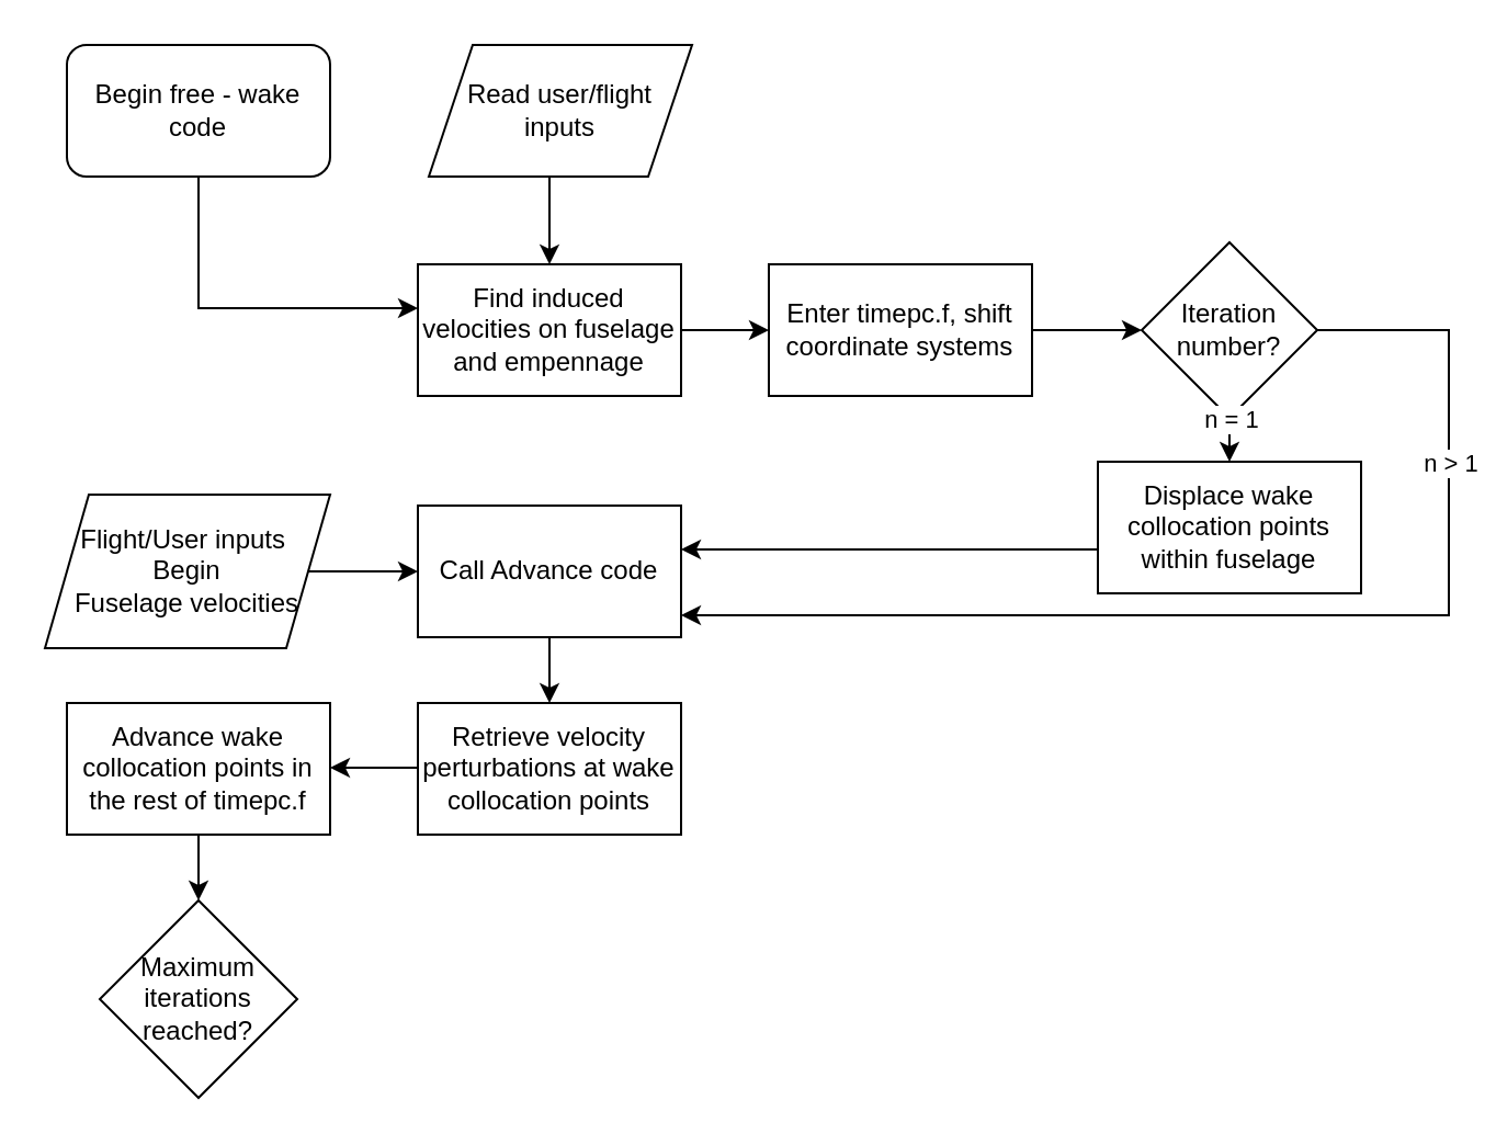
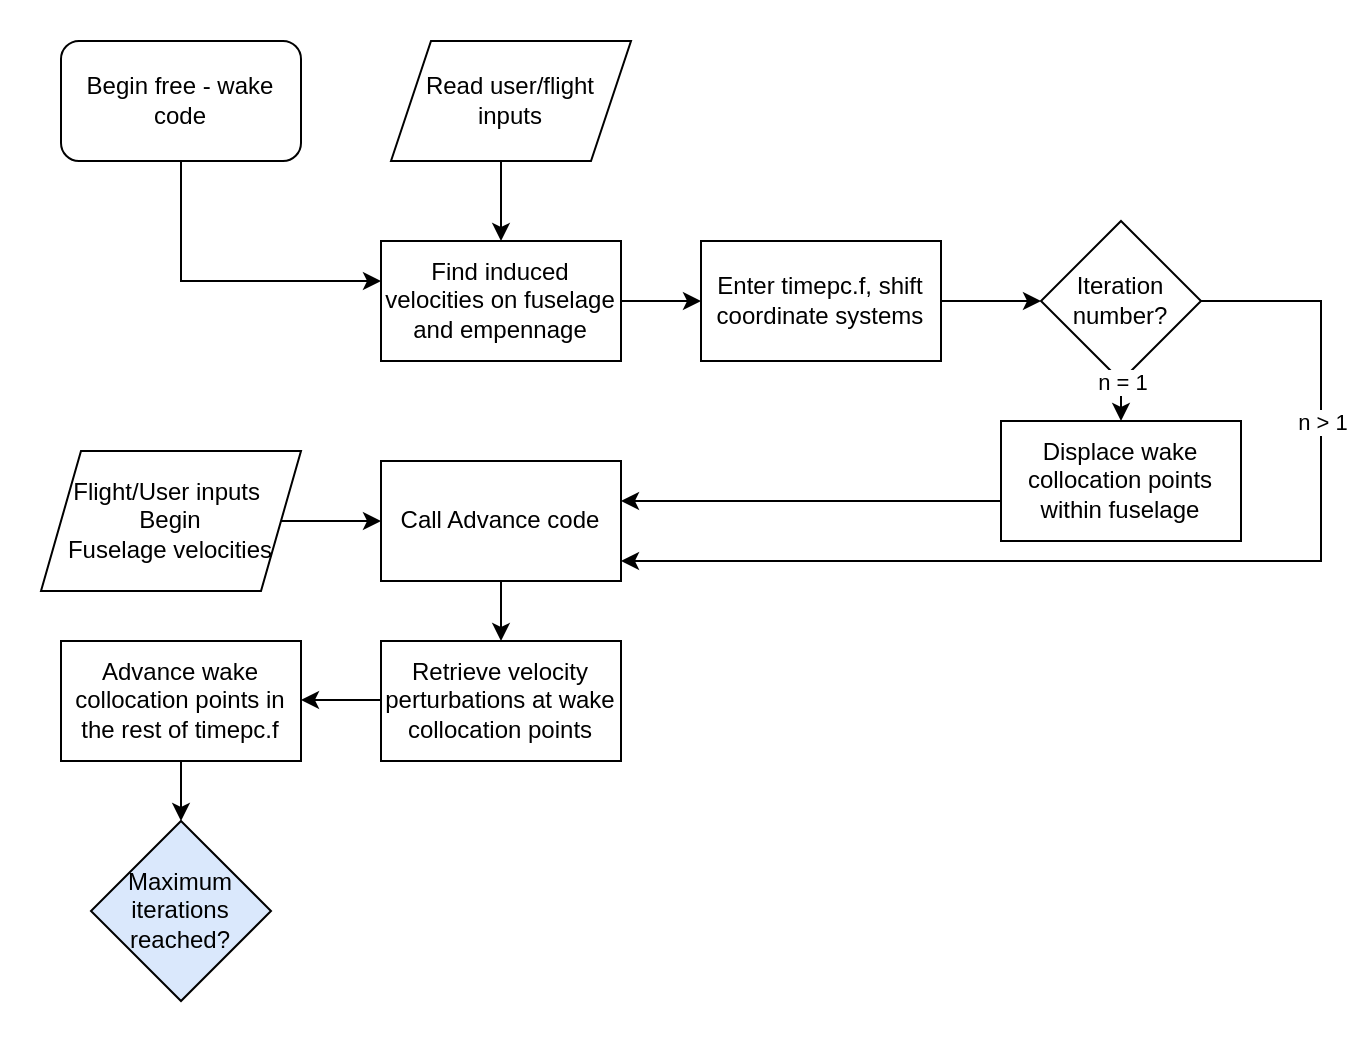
  <mxCell id="0" />
  <mxCell id="1" parent="0" />
  <mxCell id="2" value="Read user/flight&lt;div&gt;inputs&lt;/div&gt;" style="shape=parallelogram;perimeter=parallelogramPerimeter;whiteSpace=wrap;html=1;fixedSize=1;" vertex="1" parent="1"><mxGeometry x="195" y="20" width="120" height="60" as="geometry" /></mxCell>
  <mxCell id="3" value="" style="endArrow=classic;html=1;rounded=0;" edge="1" parent="1"><mxGeometry width="50" height="50" relative="1" as="geometry"><mxPoint x="250" y="80" as="sourcePoint" /><mxPoint x="250" y="120" as="targetPoint" /></mxGeometry></mxCell>
  <mxCell id="4" value="Begin free - wake code" style="rounded=1;whiteSpace=wrap;html=1;" vertex="1" parent="1"><mxGeometry x="30" y="20" width="120" height="60" as="geometry" /></mxCell>
  <mxCell id="5" value="Find induced velocities on fuselage and empennage" style="rounded=0;whiteSpace=wrap;html=1;" vertex="1" parent="1"><mxGeometry x="190" y="120" width="120" height="60" as="geometry" /></mxCell>
  <mxCell id="6" value="Enter timepc.f, shift&lt;div&gt;coordinate systems&lt;/div&gt;" style="rounded=0;whiteSpace=wrap;html=1;" vertex="1" parent="1"><mxGeometry x="350" y="120" width="120" height="60" as="geometry" /></mxCell>
  <mxCell id="7" value="" style="endArrow=classic;html=1;rounded=0;" edge="1" parent="1"><mxGeometry width="50" height="50" relative="1" as="geometry"><mxPoint x="470" y="150" as="sourcePoint" /><mxPoint x="520" y="150" as="targetPoint" /></mxGeometry></mxCell>
  <mxCell id="8" value="Iteration number?" style="rhombus;whiteSpace=wrap;html=1;" vertex="1" parent="1"><mxGeometry x="520" y="110" width="80" height="80" as="geometry" /></mxCell>
  <mxCell id="9" value="" style="endArrow=classic;html=1;rounded=0;entryX=0;entryY=0.5;entryDx=0;entryDy=0;" edge="1" parent="1" target="6"><mxGeometry width="50" height="50" relative="1" as="geometry"><mxPoint x="310" y="150" as="sourcePoint" /><mxPoint x="360" y="100" as="targetPoint" /></mxGeometry></mxCell>
  <mxCell id="10" value="" style="endArrow=classic;html=1;rounded=0;" edge="1" parent="1"><mxGeometry width="50" height="50" relative="1" as="geometry"><mxPoint x="90" y="80" as="sourcePoint" /><mxPoint x="190" y="140" as="targetPoint" /><Array as="points"><mxPoint x="90" y="140" /></Array></mxGeometry></mxCell>
  <mxCell id="11" value="" style="endArrow=classic;html=1;rounded=0;" edge="1" parent="1"><mxGeometry width="50" height="50" relative="1" as="geometry"><mxPoint x="560" y="190" as="sourcePoint" /><mxPoint x="560" y="210" as="targetPoint" /></mxGeometry></mxCell>
  <mxCell id="12" value="n = 1" style="edgeLabel;html=1;align=center;verticalAlign=middle;resizable=0;points=[];" vertex="1" connectable="0" parent="11"><mxGeometry x="-0.067" y="-1" relative="1" as="geometry"><mxPoint x="1" y="-9" as="offset" /></mxGeometry></mxCell>
  <mxCell id="13" value="Displace wake collocation points within fuselage" style="rounded=0;whiteSpace=wrap;html=1;" vertex="1" parent="1"><mxGeometry x="500" y="210" width="120" height="60" as="geometry" /></mxCell>
  <mxCell id="14" value="Call Advance code" style="rounded=0;whiteSpace=wrap;html=1;" vertex="1" parent="1"><mxGeometry x="190" y="230" width="120" height="60" as="geometry" /></mxCell>
  <mxCell id="15" value="" style="endArrow=classic;html=1;rounded=0;entryX=1;entryY=0.25;entryDx=0;entryDy=0;" edge="1" parent="1"><mxGeometry width="50" height="50" relative="1" as="geometry"><mxPoint x="500" y="250" as="sourcePoint" /><mxPoint x="310" y="250" as="targetPoint" /></mxGeometry></mxCell>
  <mxCell id="16" value="" style="endArrow=classic;html=1;rounded=0;" edge="1" parent="1"><mxGeometry width="50" height="50" relative="1" as="geometry"><mxPoint x="600" y="150" as="sourcePoint" /><mxPoint x="310" y="280" as="targetPoint" /><Array as="points"><mxPoint x="660" y="150" /><mxPoint x="660" y="280" /></Array></mxGeometry></mxCell>
  <mxCell id="17" value="n &amp;gt; 1" style="edgeLabel;html=1;align=center;verticalAlign=middle;resizable=0;points=[];" vertex="1" connectable="0" parent="16"><mxGeometry x="-0.589" y="8" relative="1" as="geometry"><mxPoint x="-8" y="9" as="offset" /></mxGeometry></mxCell>
  <mxCell id="18" value="&lt;div&gt;&lt;br&gt;&lt;/div&gt;Flight/User inputs&amp;nbsp;&lt;br&gt;Begin&lt;br&gt;Fuselage velocities&lt;div&gt;&lt;br&gt;&lt;/div&gt;" style="shape=parallelogram;perimeter=parallelogramPerimeter;whiteSpace=wrap;html=1;fixedSize=1;" vertex="1" parent="1"><mxGeometry x="20" y="225" width="130" height="70" as="geometry" /></mxCell>
  <mxCell id="19" value="" style="endArrow=classic;html=1;rounded=0;entryX=0;entryY=0.5;entryDx=0;entryDy=0;" edge="1" parent="1" target="14"><mxGeometry width="50" height="50" relative="1" as="geometry"><mxPoint x="140" y="260" as="sourcePoint" /><mxPoint x="190" y="210" as="targetPoint" /></mxGeometry></mxCell>
  <mxCell id="20" value="" style="endArrow=classic;html=1;rounded=0;" edge="1" parent="1"><mxGeometry width="50" height="50" relative="1" as="geometry"><mxPoint x="250" y="290" as="sourcePoint" /><mxPoint x="250" y="320" as="targetPoint" /></mxGeometry></mxCell>
  <mxCell id="21" value="Retrieve velocity perturbations at wake collocation points" style="rounded=0;whiteSpace=wrap;html=1;" vertex="1" parent="1"><mxGeometry x="190" y="320" width="120" height="60" as="geometry" /></mxCell>
  <mxCell id="22" value="" style="endArrow=classic;html=1;rounded=0;" edge="1" parent="1"><mxGeometry width="50" height="50" relative="1" as="geometry"><mxPoint x="190" y="349.5" as="sourcePoint" /><mxPoint x="150" y="349.5" as="targetPoint" /></mxGeometry></mxCell>
  <mxCell id="23" value="Advance wake collocation points in the rest of timepc.f" style="rounded=0;whiteSpace=wrap;html=1;" vertex="1" parent="1"><mxGeometry x="30" y="320" width="120" height="60" as="geometry" /></mxCell>
  <mxCell id="24" value="" style="endArrow=classic;html=1;rounded=0;" edge="1" parent="1"><mxGeometry width="50" height="50" relative="1" as="geometry"><mxPoint x="90" y="380" as="sourcePoint" /><mxPoint x="90" y="410" as="targetPoint" /></mxGeometry></mxCell>
- <mxCell id="25" value="Maximum iterations reached?" style="rhombus;whiteSpace=wrap;html=1;" vertex="1" parent="1"><mxGeometry x="45" y="410" width="90" height="90" as="geometry" /></mxCell>
+ <mxCell id="25" value="Maximum iterations reached?" style="rhombus;whiteSpace=wrap;html=1;fillColor=#dae8fc;" vertex="1" parent="1"><mxGeometry x="45" y="410" width="90" height="90" as="geometry" /></mxCell>
